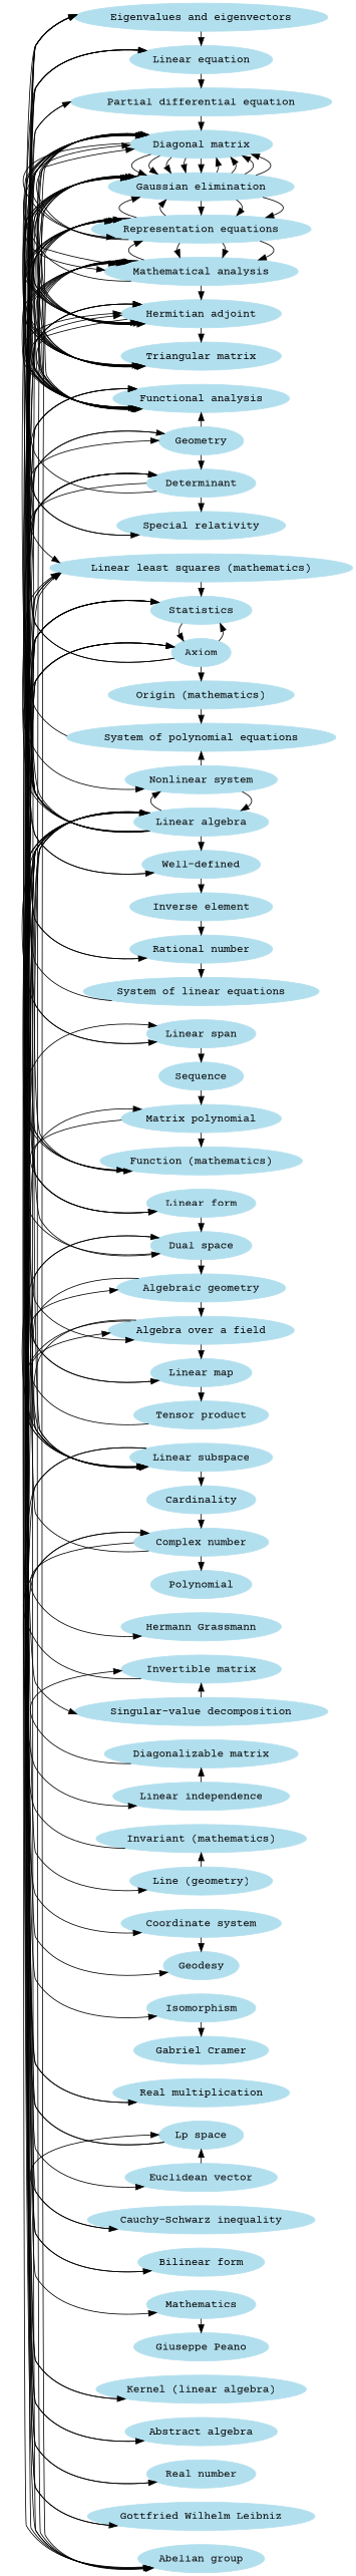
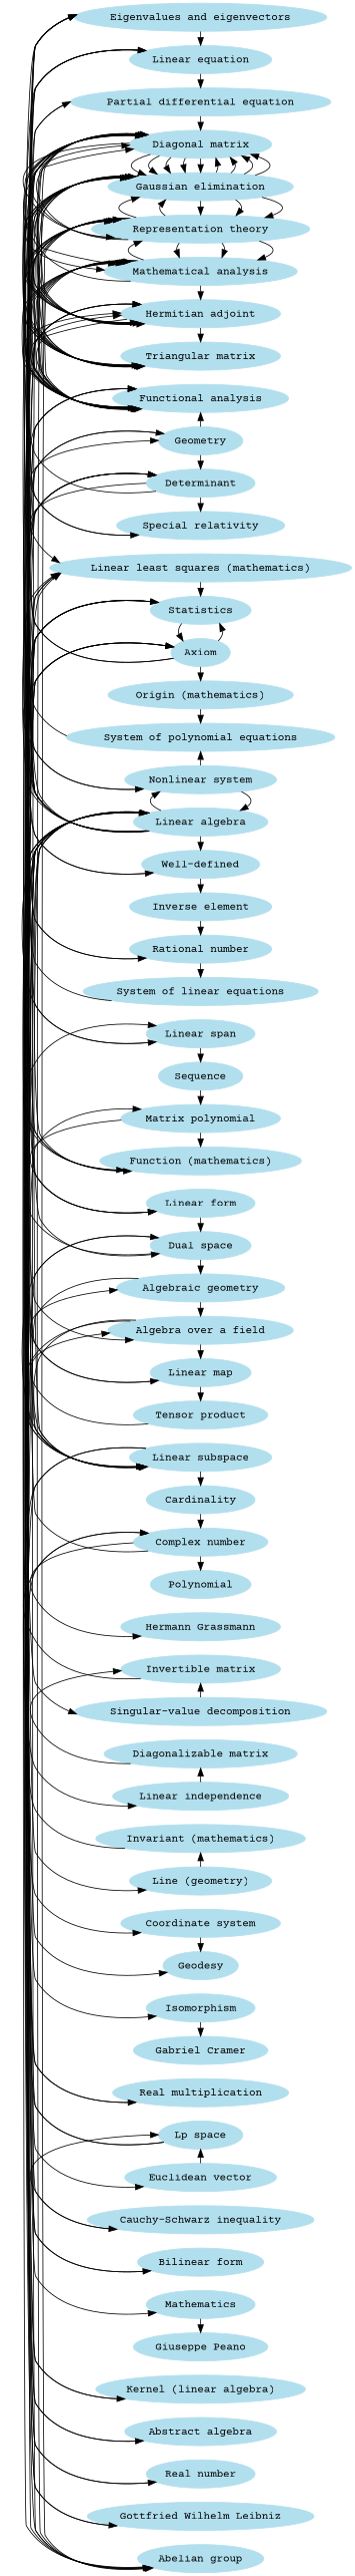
  digraph {
    fontname="Courier Prime"
    rankdir=LR
    node [color=lightblue2 fontname="Courier Prime" style=filled]
    edge [constraint=false fontname="Courier Prime"]
    n1 [label="Eigenvalues and eigenvectors"]
    n2 [label="Linear equation"]
    n3 [label="Special relativity"]
    n4 [label=Geodesy]
    n5 [label="Partial differential equation"]
    n6 [label="Line (geometry)"]
    n7 [label="Abstract algebra"]
    n8 [label=Geometry]
    n9 [label=Axiom]
    n10 [label=Statistics]
    n11 [label="Gaussian elimination"]
    n12 [label="Origin (mathematics)"]
    n13 [label="Nonlinear system"]
    n14 [label="Euclidean vector"]
    n15 [label="Well-defined"]
    n16 [label="Singular-value decomposition"]
-   n17 [label="Representation equations"]
+   n17 [label="Representation theory"]
    n18 [label="Mathematical analysis"]
    n19 [label="Hermitian adjoint"]
    n20 [label="Diagonal matrix"]
    n21 [label="Triangular matrix"]
    n22 [label="System of polynomial equations"]
    n23 [label="Linear algebra"]
    n24 [label="Linear span"]
    n25 [label=Sequence]
    n26 [label="Functional analysis"]
    n27 [label="Abelian group"]
    n28 [label="Matrix polynomial"]
    n29 [label=Cardinality]
    n30 [label="Complex number"]
    n31 [label=Polynomial]
    n32 [label="Hermann Grassmann"]
    n33 [label="Real number"]
    n34 [label=Determinant]
    n35 [label="Gottfried Wilhelm Leibniz"]
    n36 [label="Diagonalizable matrix"]
    n37 [label="Invertible matrix"]
    n38 [label="Linear map"]
    n39 [label="Tensor product"]
    n40 [label="Algebraic geometry"]
    n41 [label="Algebra over a field"]
    n42 [label=Isomorphism]
    n43 [label="Function (mathematics)"]
    n44 [label="Lp space"]
    n45 [label="Inverse element"]
    n46 [label="Gabriel Cramer"]
    n47 [label="Linear subspace"]
    n48 [label="Linear form"]
    n49 [label="Invariant (mathematics)"]
    n50 [label="Rational number"]
    n51 [label="System of linear equations"]
    n52 [label="Linear least squares (mathematics)"]
    n53 [label="Kernel (linear algebra)"]
    n54 [label="Cauchy–Schwarz inequality"]
    n55 [label="Giuseppe Peano"]
    n56 [label="Bilinear form"]
    n57 [label="Dual space"]
    n58 [label=Mathematics]
    n59 [label="Linear independence"]
    n60 [label="Coordinate system"]
    n61 [label="Real multiplication"]
    n1 -> n2
    n1 -> n3
    n1 -> n4
    n2 -> n5
    n2 -> n6
    n2 -> n7
    n3 -> n8
    n5 -> n20
    n5 -> n47
    n6 -> n49
    n7 -> n9
    n8 -> n26
    n8 -> n34
    n8 -> n35
    n9 -> n2
    n9 -> n10
    n9 -> n11
    n9 -> n12
    n9 -> n13
    n10 -> n9
    n10 -> n14
    n10 -> n15
    n10 -> n16
    n11 -> n17
    n11 -> n17
    n11 -> n17
    n11 -> n18
    n11 -> n18
    n11 -> n19
    n11 -> n20
    n11 -> n20
    n11 -> n20
    n11 -> n20
    n11 -> n21
    n11 -> n21
    n11 -> n21
    n12 -> n22
    n13 -> n22
    n13 -> n23
    n14 -> n44
    n15 -> n19
    n15 -> n45
    n16 -> n37
    n17 -> n11
    n17 -> n11
    n17 -> n18
    n17 -> n18
    n17 -> n18
    n17 -> n20
    n17 -> n20
    n17 -> n26
    n17 -> n27
    n17 -> n27
    n17 -> n27
    n18 -> n17
    n18 -> n19
    n18 -> n20
    n18 -> n26
    n18 -> n26
    n18 -> n26
    n19 -> n11
    n19 -> n11
    n19 -> n11
    n19 -> n11
    n19 -> n20
    n19 -> n21
    n19 -> n26
    n20 -> n11
    n20 -> n11
    n20 -> n11
    n20 -> n11
    n20 -> n11
    n20 -> n17
    n20 -> n19
    n20 -> n19
    n20 -> n21
    n20 -> n21
    n20 -> n26
    n20 -> n26
    n21 -> n11
    n21 -> n17
    n21 -> n20
    n21 -> n20
    n21 -> n20
    n22 -> n26
    n23 -> n1
    n23 -> n2
    n23 -> n5
    n23 -> n8
    n23 -> n13
    n23 -> n15
    n23 -> n17
-   n23 -> n20
+   n13 -> n20
    n23 -> n24
    n23 -> n34
    n23 -> n38
    n23 -> n41
    n23 -> n43
    n23 -> n43
    n23 -> n47
    n23 -> n47
    n23 -> n48
    n23 -> n52
    n23 -> n52
    n23 -> n54
    n23 -> n56
    n23 -> n57
    n23 -> n58
    n24 -> n17
    n24 -> n25
    n25 -> n28
    n26 -> n17
    n26 -> n17
    n26 -> n18
    n26 -> n18
    n26 -> n18
    n26 -> n18
    n26 -> n18
    n26 -> n19
    n26 -> n19
    n26 -> n20
    n27 -> n17
    n27 -> n17
    n27 -> n19
    n28 -> n43
    n28 -> n48
    n29 -> n30
    n30 -> n1
    n30 -> n31
    n30 -> n32
    n33 -> n9
    n34 -> n3
    n34 -> n20
    n34 -> n52
    n34 -> n53
    n35 -> n9
    n36 -> n37
    n37 -> n30
    n38 -> n39
    n38 -> n40
    n39 -> n41
    n40 -> n41
    n40 -> n42
    n41 -> n38
    n41 -> n47
    n41 -> n47
    n42 -> n46
    n43 -> n24
    n43 -> n26
    n44 -> n10
    n44 -> n28
    n45 -> n50
    n47 -> n10
    n47 -> n29
    n47 -> n57
    n47 -> n59
    n47 -> n60
    n48 -> n26
    n48 -> n57
    n49 -> n30
    n50 -> n34
    n50 -> n51
    n51 -> n34
    n52 -> n10
    n52 -> n33
    n52 -> n50
    n53 -> n23
    n54 -> n44
    n56 -> n19
    n57 -> n23
    n57 -> n40
    n57 -> n61
    n58 -> n55
    n59 -> n36
    n60 -> n4
    n61 -> n1
  }
